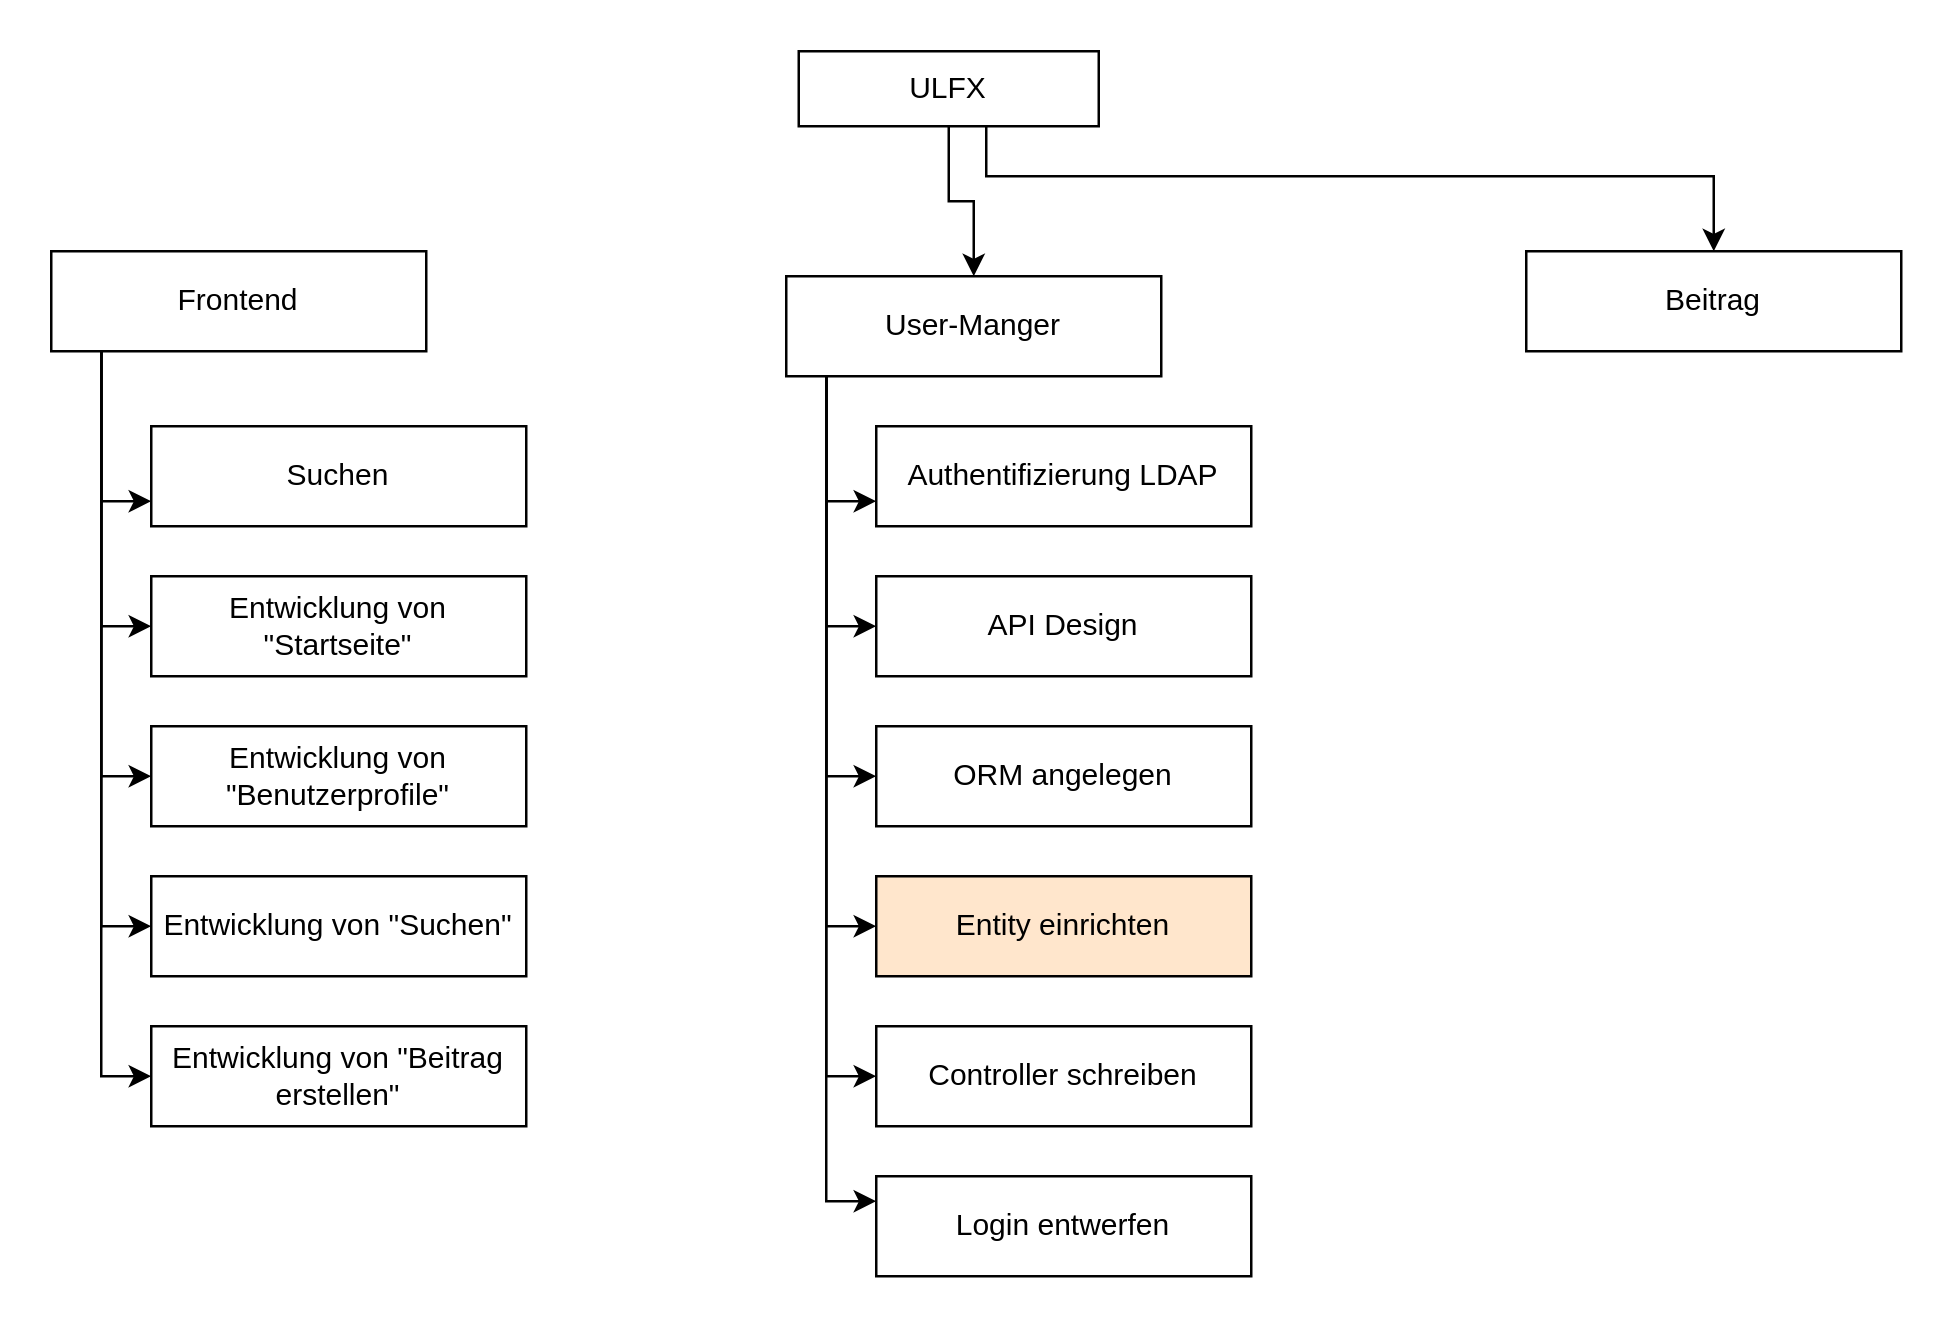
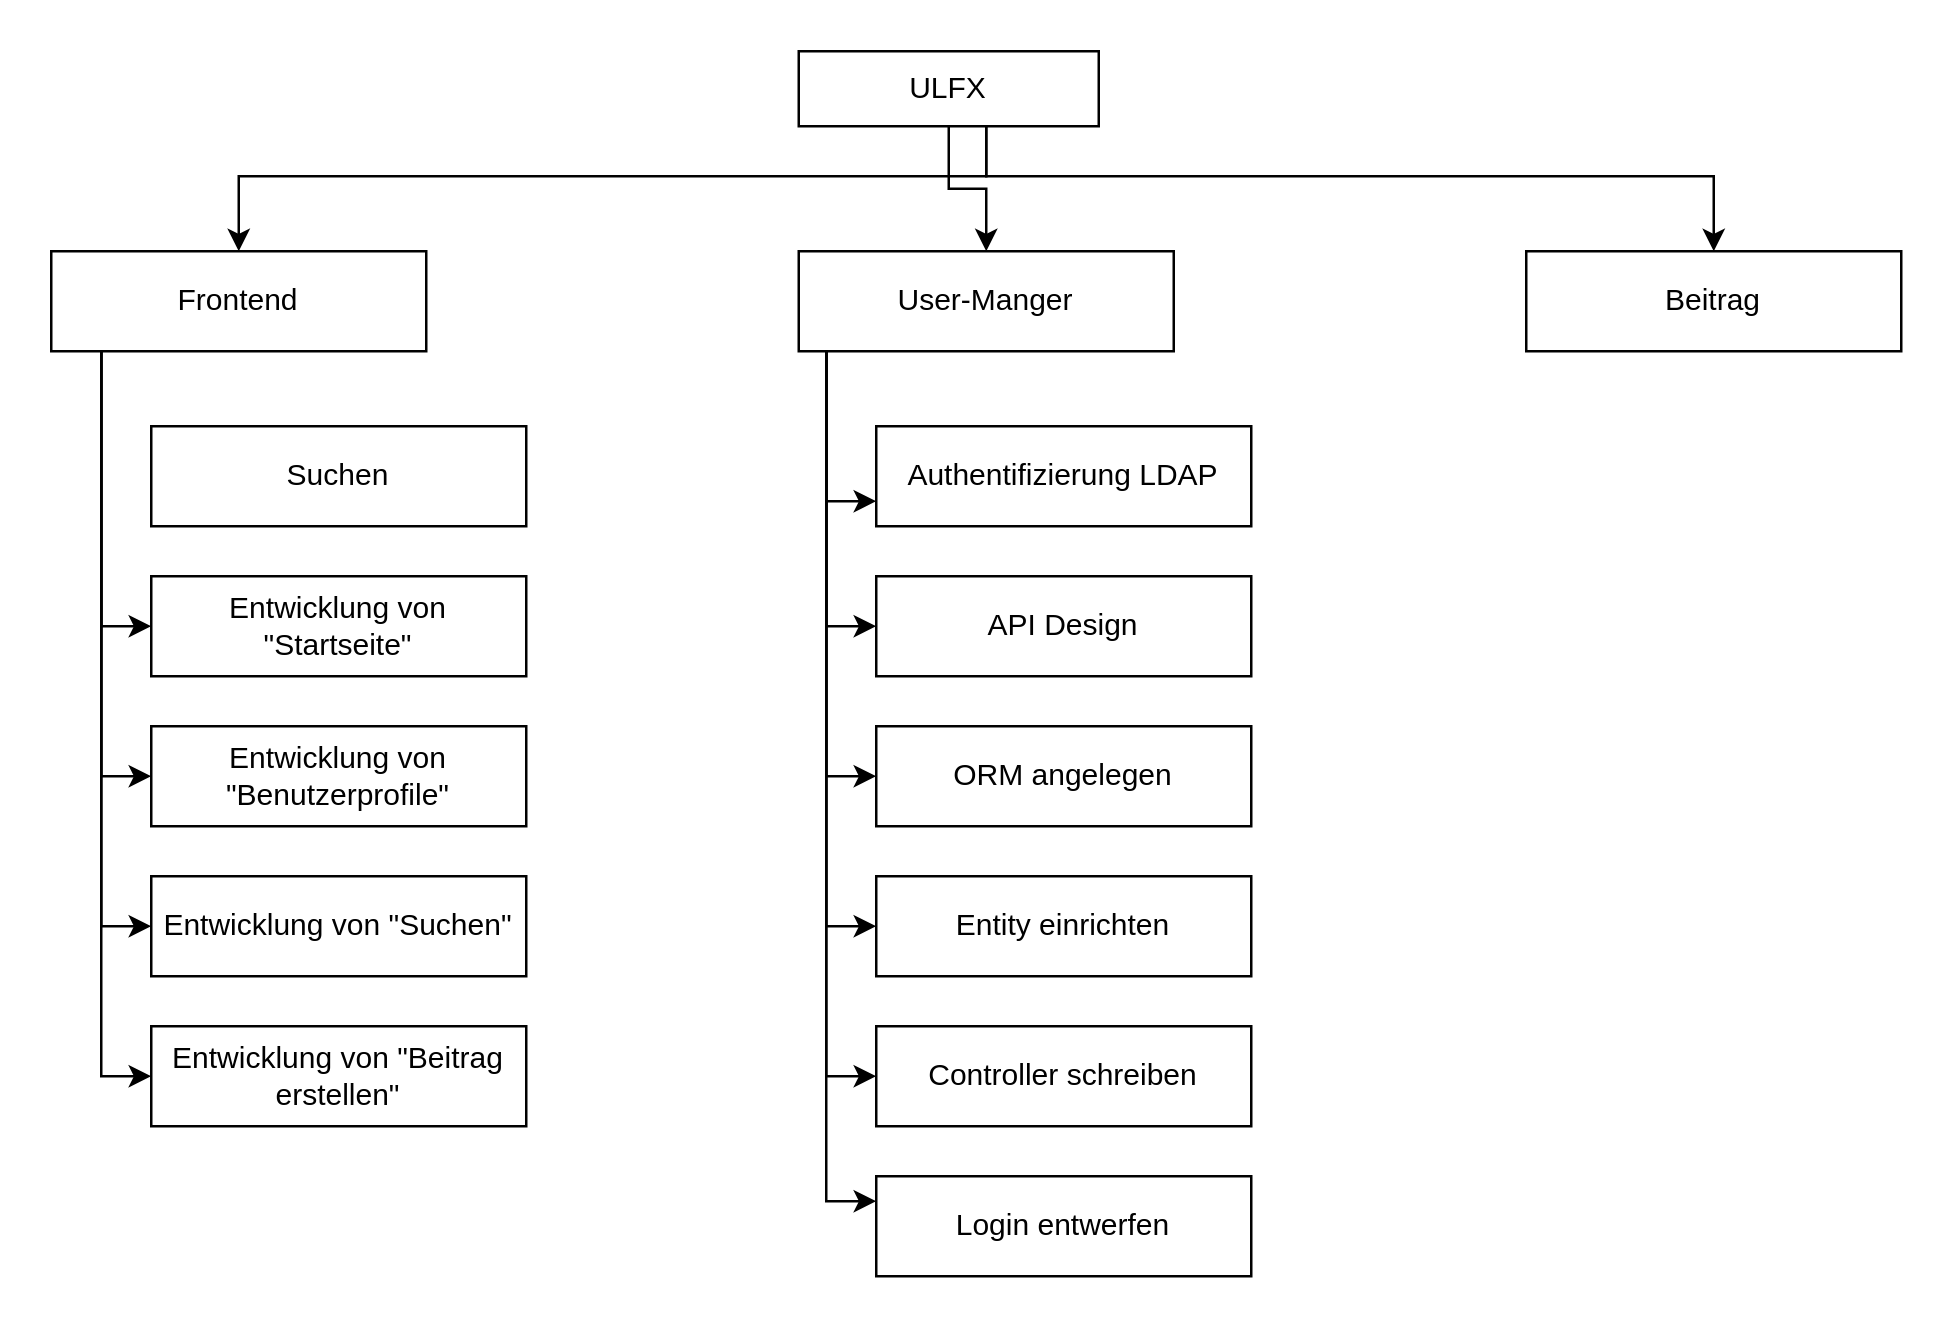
  <mxCell id="0" />
  <mxCell id="1" parent="0" />
  <mxCell id="2" style="edgeStyle=orthogonalEdgeStyle;rounded=0;orthogonalLoop=1;jettySize=auto;html=1;entryX=0.5;entryY=0;entryDx=0;entryDy=0;" edge="1" parent="1" source="4" target="17"><mxGeometry relative="1" as="geometry" /></mxCell>
+ <mxCell id="3" style="edgeStyle=orthogonalEdgeStyle;rounded=0;orthogonalLoop=1;jettySize=auto;html=1;entryX=0.5;entryY=0;entryDx=0;entryDy=0;" edge="1" parent="1" source="4" target="10"><mxGeometry relative="1" as="geometry"><Array as="points"><mxPoint x="394" y="70" /><mxPoint x="95" y="70" /></Array></mxGeometry></mxCell>
  <mxCell id="4" value="ULFX" style="rounded=0;whiteSpace=wrap;html=1;" vertex="1" parent="1"><mxGeometry x="319" y="20" width="120" height="30" as="geometry" /></mxCell>
- <mxCell id="5" style="edgeStyle=orthogonalEdgeStyle;rounded=0;orthogonalLoop=1;jettySize=auto;html=1;entryX=0;entryY=0.75;entryDx=0;entryDy=0;" edge="1" parent="1" source="10" target="19"><mxGeometry relative="1" as="geometry"><Array as="points"><mxPoint x="40" y="200" /></Array></mxGeometry></mxCell>
  <mxCell id="6" style="edgeStyle=orthogonalEdgeStyle;rounded=0;orthogonalLoop=1;jettySize=auto;html=1;entryX=0;entryY=0.5;entryDx=0;entryDy=0;" edge="1" parent="1" source="10" target="20"><mxGeometry relative="1" as="geometry"><Array as="points"><mxPoint x="40" y="250" /></Array></mxGeometry></mxCell>
  <mxCell id="7" style="edgeStyle=orthogonalEdgeStyle;rounded=0;orthogonalLoop=1;jettySize=auto;html=1;entryX=0;entryY=0.5;entryDx=0;entryDy=0;" edge="1" parent="1" source="10" target="21"><mxGeometry relative="1" as="geometry"><Array as="points"><mxPoint x="40" y="310" /></Array></mxGeometry></mxCell>
  <mxCell id="8" style="edgeStyle=orthogonalEdgeStyle;rounded=0;orthogonalLoop=1;jettySize=auto;html=1;entryX=0;entryY=0.5;entryDx=0;entryDy=0;" edge="1" parent="1" source="10" target="22"><mxGeometry relative="1" as="geometry"><Array as="points"><mxPoint x="40" y="370" /></Array></mxGeometry></mxCell>
  <mxCell id="9" style="edgeStyle=orthogonalEdgeStyle;rounded=0;orthogonalLoop=1;jettySize=auto;html=1;entryX=0;entryY=0.5;entryDx=0;entryDy=0;" edge="1" parent="1" source="10" target="23"><mxGeometry relative="1" as="geometry"><Array as="points"><mxPoint x="40" y="430" /></Array></mxGeometry></mxCell>
  <mxCell id="10" value="Frontend" style="rounded=0;whiteSpace=wrap;html=1;" vertex="1" parent="1"><mxGeometry x="20" y="100" width="150" height="40" as="geometry" /></mxCell>
  <mxCell id="11" style="edgeStyle=orthogonalEdgeStyle;rounded=0;orthogonalLoop=1;jettySize=auto;html=1;entryX=0;entryY=0.75;entryDx=0;entryDy=0;" edge="1" parent="1" source="17" target="24"><mxGeometry relative="1" as="geometry"><Array as="points"><mxPoint x="330" y="200" /></Array></mxGeometry></mxCell>
  <mxCell id="12" style="edgeStyle=orthogonalEdgeStyle;rounded=0;orthogonalLoop=1;jettySize=auto;html=1;entryX=0;entryY=0.5;entryDx=0;entryDy=0;" edge="1" parent="1" source="17" target="25"><mxGeometry relative="1" as="geometry"><Array as="points"><mxPoint x="330" y="250" /></Array></mxGeometry></mxCell>
  <mxCell id="13" style="edgeStyle=orthogonalEdgeStyle;rounded=0;orthogonalLoop=1;jettySize=auto;html=1;entryX=0;entryY=0.5;entryDx=0;entryDy=0;" edge="1" parent="1" source="17" target="26"><mxGeometry relative="1" as="geometry"><Array as="points"><mxPoint x="330" y="310" /></Array></mxGeometry></mxCell>
  <mxCell id="14" style="edgeStyle=orthogonalEdgeStyle;rounded=0;orthogonalLoop=1;jettySize=auto;html=1;entryX=0;entryY=0.5;entryDx=0;entryDy=0;" edge="1" parent="1" source="17" target="27"><mxGeometry relative="1" as="geometry"><Array as="points"><mxPoint x="330" y="370" /></Array></mxGeometry></mxCell>
  <mxCell id="15" style="edgeStyle=orthogonalEdgeStyle;rounded=0;orthogonalLoop=1;jettySize=auto;html=1;entryX=0;entryY=0.5;entryDx=0;entryDy=0;" edge="1" parent="1" source="17" target="28"><mxGeometry relative="1" as="geometry"><Array as="points"><mxPoint x="330" y="430" /></Array></mxGeometry></mxCell>
  <mxCell id="16" style="edgeStyle=orthogonalEdgeStyle;rounded=0;orthogonalLoop=1;jettySize=auto;html=1;entryX=0;entryY=0.25;entryDx=0;entryDy=0;" edge="1" parent="1" source="17" target="29"><mxGeometry relative="1" as="geometry"><Array as="points"><mxPoint x="330" y="480" /></Array></mxGeometry></mxCell>
- <mxCell id="17" value="User-Manger" style="rounded=0;whiteSpace=wrap;html=1;" vertex="1" parent="1"><mxGeometry x="314" y="110" width="150" height="40" as="geometry" /></mxCell>
+ <mxCell id="17" value="User-Manger" style="rounded=0;whiteSpace=wrap;html=1;" vertex="1" parent="1"><mxGeometry x="319" y="100" width="150" height="40" as="geometry" /></mxCell>
  <mxCell id="18" value="Beitrag" style="rounded=0;whiteSpace=wrap;html=1;" vertex="1" parent="1"><mxGeometry x="610" y="100" width="150" height="40" as="geometry" /></mxCell>
  <mxCell id="19" value="Suchen" style="rounded=0;whiteSpace=wrap;html=1;" vertex="1" parent="1"><mxGeometry x="60" y="170" width="150" height="40" as="geometry" /></mxCell>
  <mxCell id="20" value="Entwicklung von &quot;Startseite&quot;" style="rounded=0;whiteSpace=wrap;html=1;" vertex="1" parent="1"><mxGeometry x="60" y="230" width="150" height="40" as="geometry" /></mxCell>
  <mxCell id="21" value="Entwicklung von &quot;Benutzerprofile&quot;" style="rounded=0;whiteSpace=wrap;html=1;" vertex="1" parent="1"><mxGeometry x="60" y="290" width="150" height="40" as="geometry" /></mxCell>
  <mxCell id="22" value="Entwicklung von &quot;Suchen&quot;" style="rounded=0;whiteSpace=wrap;html=1;" vertex="1" parent="1"><mxGeometry x="60" y="350" width="150" height="40" as="geometry" /></mxCell>
  <mxCell id="23" value="Entwicklung von &quot;Beitrag erstellen&quot;" style="rounded=0;whiteSpace=wrap;html=1;" vertex="1" parent="1"><mxGeometry x="60" y="410" width="150" height="40" as="geometry" /></mxCell>
  <mxCell id="24" value="Authentifizierung LDAP" style="rounded=0;whiteSpace=wrap;html=1;" vertex="1" parent="1"><mxGeometry x="350" y="170" width="150" height="40" as="geometry" /></mxCell>
  <mxCell id="25" value="API Design" style="rounded=0;whiteSpace=wrap;html=1;" vertex="1" parent="1"><mxGeometry x="350" y="230" width="150" height="40" as="geometry" /></mxCell>
  <mxCell id="26" value="ORM angelegen" style="rounded=0;whiteSpace=wrap;html=1;" vertex="1" parent="1"><mxGeometry x="350" y="290" width="150" height="40" as="geometry" /></mxCell>
- <mxCell id="27" value="Entity einrichten" style="rounded=0;whiteSpace=wrap;html=1;fillColor=#ffe6cc;" vertex="1" parent="1"><mxGeometry x="350" y="350" width="150" height="40" as="geometry" /></mxCell>
+ <mxCell id="27" value="Entity einrichten" style="rounded=0;whiteSpace=wrap;html=1;" vertex="1" parent="1"><mxGeometry x="350" y="350" width="150" height="40" as="geometry" /></mxCell>
  <mxCell id="28" value="Controller schreiben" style="rounded=0;whiteSpace=wrap;html=1;" vertex="1" parent="1"><mxGeometry x="350" y="410" width="150" height="40" as="geometry" /></mxCell>
  <mxCell id="29" value="Login entwerfen" style="rounded=0;whiteSpace=wrap;html=1;" vertex="1" parent="1"><mxGeometry x="350" y="470" width="150" height="40" as="geometry" /></mxCell>
  <mxCell id="30" style="edgeStyle=orthogonalEdgeStyle;rounded=0;orthogonalLoop=1;jettySize=auto;html=1;entryX=0.5;entryY=0;entryDx=0;entryDy=0;" edge="1" parent="1" source="4" target="18"><mxGeometry relative="1" as="geometry"><Array as="points"><mxPoint x="394" y="70" /><mxPoint x="685" y="70" /></Array></mxGeometry></mxCell>
